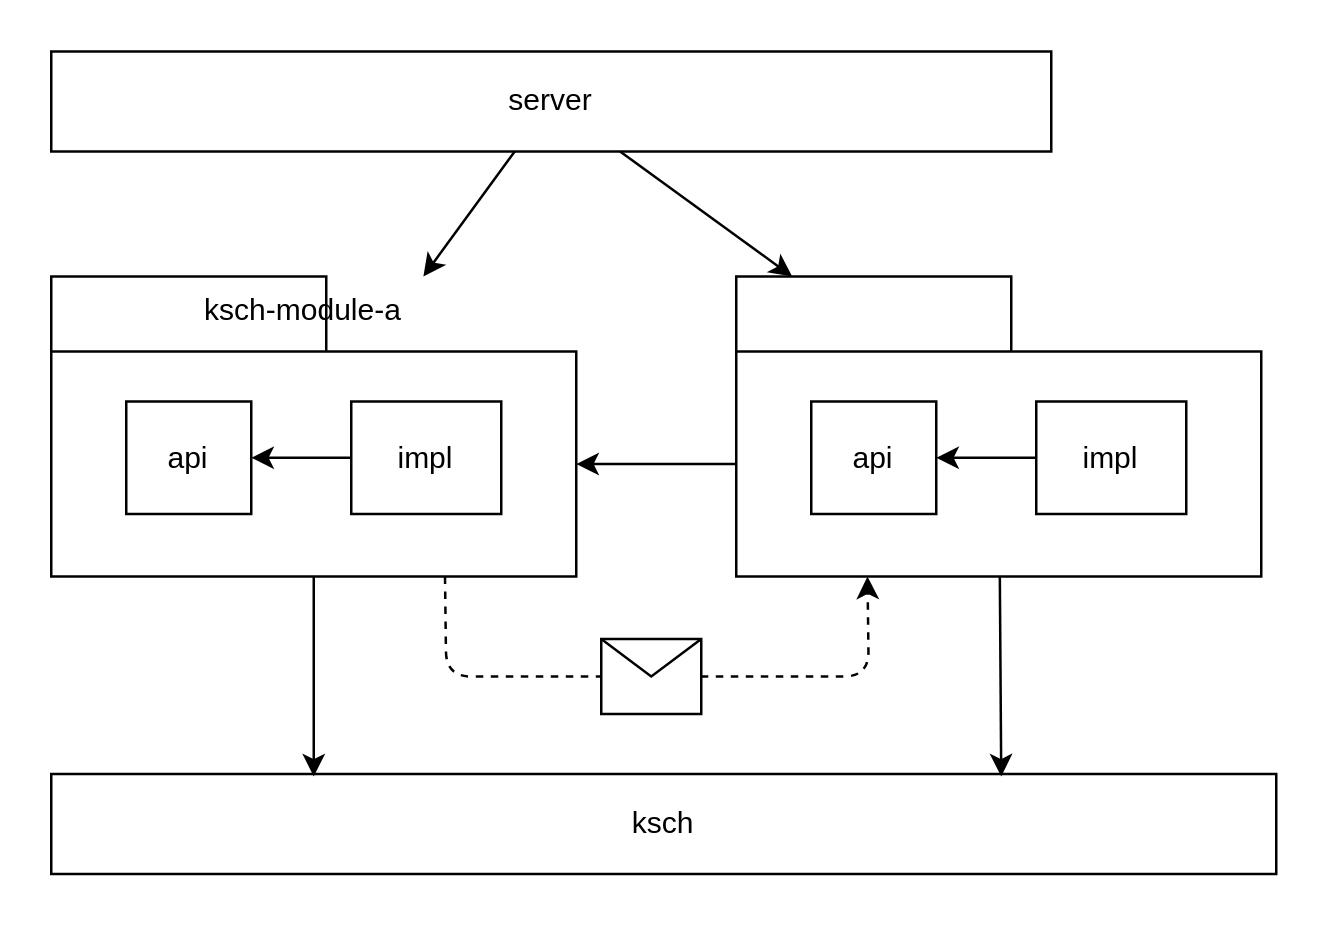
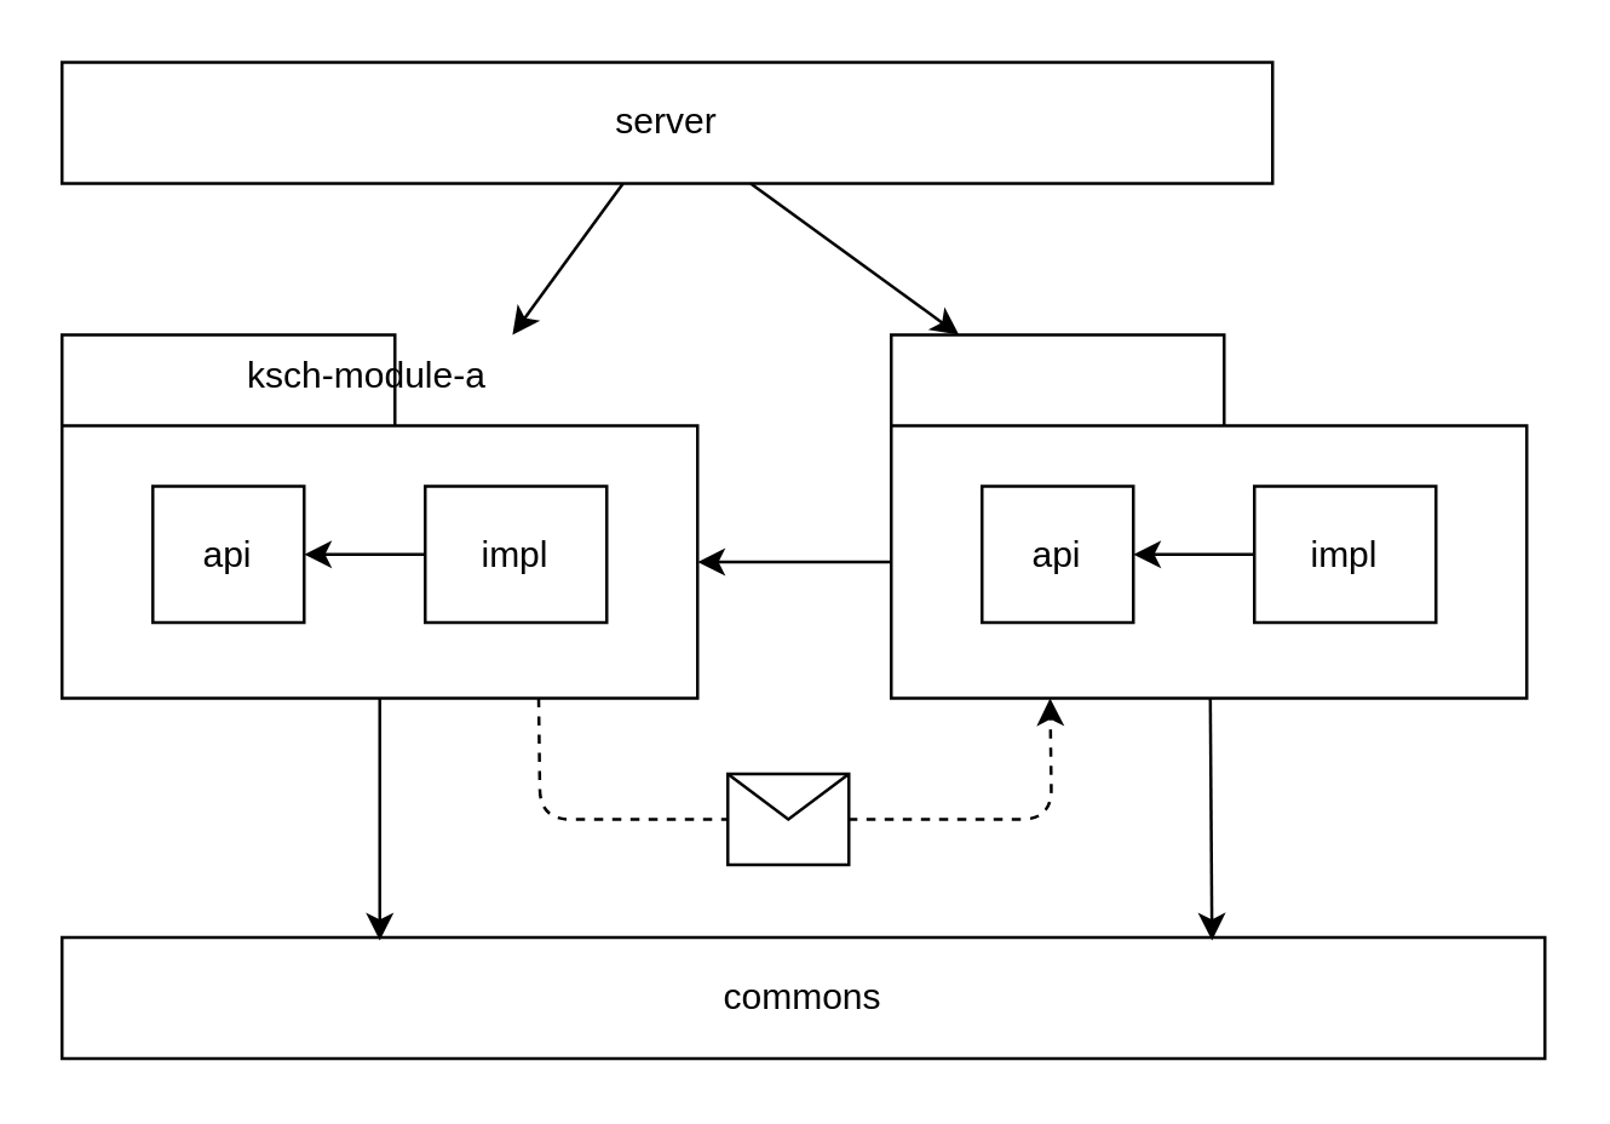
  <mxCell id="0" />
  <mxCell id="1" parent="0" />
  <mxCell id="2" value="" style="shape=folder;fontStyle=1;spacingTop=10;tabWidth=110;tabHeight=30;tabPosition=left;html=1;rounded=0;strokeWidth=1;fillColor=#FFFFFF;fontSize=20;" vertex="1" parent="1"><mxGeometry x="20" y="110" width="210" height="120" as="geometry" /></mxCell>
  <mxCell id="3" value="server" style="rounded=0;whiteSpace=wrap;html=1;" vertex="1" parent="1"><mxGeometry x="20" y="20" width="400" height="40" as="geometry" /></mxCell>
- <mxCell id="4" value="ksch" style="rounded=0;whiteSpace=wrap;html=1;" vertex="1" parent="1"><mxGeometry x="20" y="309" width="490" height="40" as="geometry" /></mxCell>
+ <mxCell id="4" value="commons" style="rounded=0;whiteSpace=wrap;html=1;" vertex="1" parent="1"><mxGeometry x="20" y="309" width="490" height="40" as="geometry" /></mxCell>
  <mxCell id="5" value="api" style="rounded=0;whiteSpace=wrap;html=1;" vertex="1" parent="1"><mxGeometry x="50" y="160" width="50" height="45" as="geometry" /></mxCell>
  <mxCell id="6" value="impl" style="rounded=0;whiteSpace=wrap;html=1;" vertex="1" parent="1"><mxGeometry x="140" y="160" width="60" height="45" as="geometry" /></mxCell>
  <mxCell id="7" value="ksch-module-a" style="text;html=1;strokeColor=none;fillColor=none;align=center;verticalAlign=middle;whiteSpace=wrap;rounded=0;" vertex="1" parent="1"><mxGeometry x="76" y="114" width="90" height="20" as="geometry" /></mxCell>
  <mxCell id="8" value="" style="endArrow=classic;html=1;" edge="1" parent="1" source="6" target="5"><mxGeometry width="50" height="50" relative="1" as="geometry"><mxPoint x="-190" y="88" as="sourcePoint" /><mxPoint x="-140" y="38" as="targetPoint" /></mxGeometry></mxCell>
  <mxCell id="9" value="" style="shape=folder;fontStyle=1;spacingTop=10;tabWidth=110;tabHeight=30;tabPosition=left;html=1;rounded=0;strokeWidth=1;fillColor=#FFFFFF;fontSize=20;" vertex="1" parent="1"><mxGeometry x="294" y="110" width="210" height="120" as="geometry" /></mxCell>
  <mxCell id="10" value="api" style="rounded=0;whiteSpace=wrap;html=1;" vertex="1" parent="1"><mxGeometry x="324" y="160" width="50" height="45" as="geometry" /></mxCell>
  <mxCell id="11" value="impl" style="rounded=0;whiteSpace=wrap;html=1;" vertex="1" parent="1"><mxGeometry x="414" y="160" width="60" height="45" as="geometry" /></mxCell>
  <mxCell id="12" value="" style="endArrow=classic;html=1;" edge="1" parent="1" source="11" target="10"><mxGeometry width="50" height="50" relative="1" as="geometry"><mxPoint x="84" y="88" as="sourcePoint" /><mxPoint x="134" y="38" as="targetPoint" /></mxGeometry></mxCell>
  <mxCell id="13" value="" style="endArrow=classic;html=1;" edge="1" parent="1" source="3" target="2"><mxGeometry width="50" height="50" relative="1" as="geometry"><mxPoint x="-90" y="140" as="sourcePoint" /><mxPoint x="-40" y="90" as="targetPoint" /></mxGeometry></mxCell>
  <mxCell id="14" value="" style="endArrow=classic;html=1;" edge="1" parent="1" source="3" target="9"><mxGeometry width="50" height="50" relative="1" as="geometry"><mxPoint x="540" y="120" as="sourcePoint" /><mxPoint x="590" y="70" as="targetPoint" /></mxGeometry></mxCell>
  <mxCell id="15" value="" style="endArrow=classic;html=1;" edge="1" parent="1" source="2"><mxGeometry width="50" height="50" relative="1" as="geometry"><mxPoint x="140" y="300" as="sourcePoint" /><mxPoint x="125" y="310" as="targetPoint" /></mxGeometry></mxCell>
  <mxCell id="16" value="" style="endArrow=classic;html=1;" edge="1" parent="1" source="9"><mxGeometry width="50" height="50" relative="1" as="geometry"><mxPoint x="330" y="290" as="sourcePoint" /><mxPoint x="400" y="310" as="targetPoint" /></mxGeometry></mxCell>
  <mxCell id="17" value="" style="endArrow=classic;html=1;exitX=0.75;exitY=1;exitDx=0;exitDy=0;exitPerimeter=0;entryX=0.25;entryY=1;entryDx=0;entryDy=0;entryPerimeter=0;dashed=1;" edge="1" parent="1" source="2" target="9"><mxGeometry width="50" height="50" relative="1" as="geometry"><mxPoint x="210" y="300" as="sourcePoint" /><mxPoint x="340" y="290" as="targetPoint" /><Array as="points"><mxPoint x="178" y="270" /><mxPoint x="347" y="270" /></Array></mxGeometry></mxCell>
  <mxCell id="18" value="" style="shape=message;whiteSpace=wrap;html=1;outlineConnect=0;" vertex="1" parent="1"><mxGeometry x="240" y="255" width="40" height="30" as="geometry" /></mxCell>
  <mxCell id="19" value="" style="endArrow=classic;html=1;exitX=0;exitY=0;exitDx=0;exitDy=75;exitPerimeter=0;entryX=0;entryY=0;entryDx=210;entryDy=75;entryPerimeter=0;" edge="1" parent="1" source="9" target="2"><mxGeometry width="50" height="50" relative="1" as="geometry"><mxPoint x="240" y="210" as="sourcePoint" /><mxPoint x="290" y="160" as="targetPoint" /></mxGeometry></mxCell>
